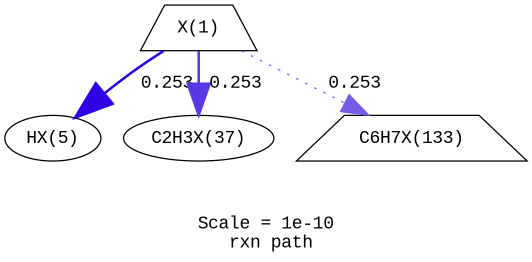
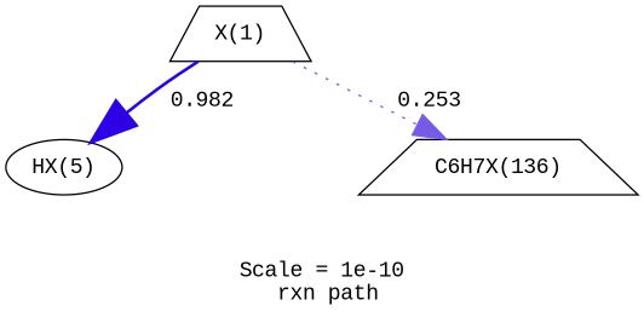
  digraph {
    fontname="Liberation Mono"
    label="Scale = 1e-10\l rxn path"
    node [fontname="Liberation Mono" shape=trapezium]
    edge [fontname="Liberation Mono" style=bold]
    n1 [label="X(1)"]
    n2 [label="HX(5)" shape=ellipse]
-   n3 [label="C2H3X(37)" shape=ellipse]
-   n4 [label="C6H7X(133)"]
-   n1 -> n2 [arrowsize=2.99 color="0.7, 1.48, 0.9" label=" 0.253"]
-   n1 -> n3 [arrowsize=2.48 color="0.7, 0.753, 0.9" label=" 0.253"]
+   n4 [label="C6H7X(136)"]
+   n1 -> n2 [arrowsize=2.99 color="0.7, 1.48, 0.9" label=" 0.982"]
    n1 -> n4 [arrowsize=2.14 color="0.7, 0.601, 0.9" label=" 0.253" style=dotted]
  }
